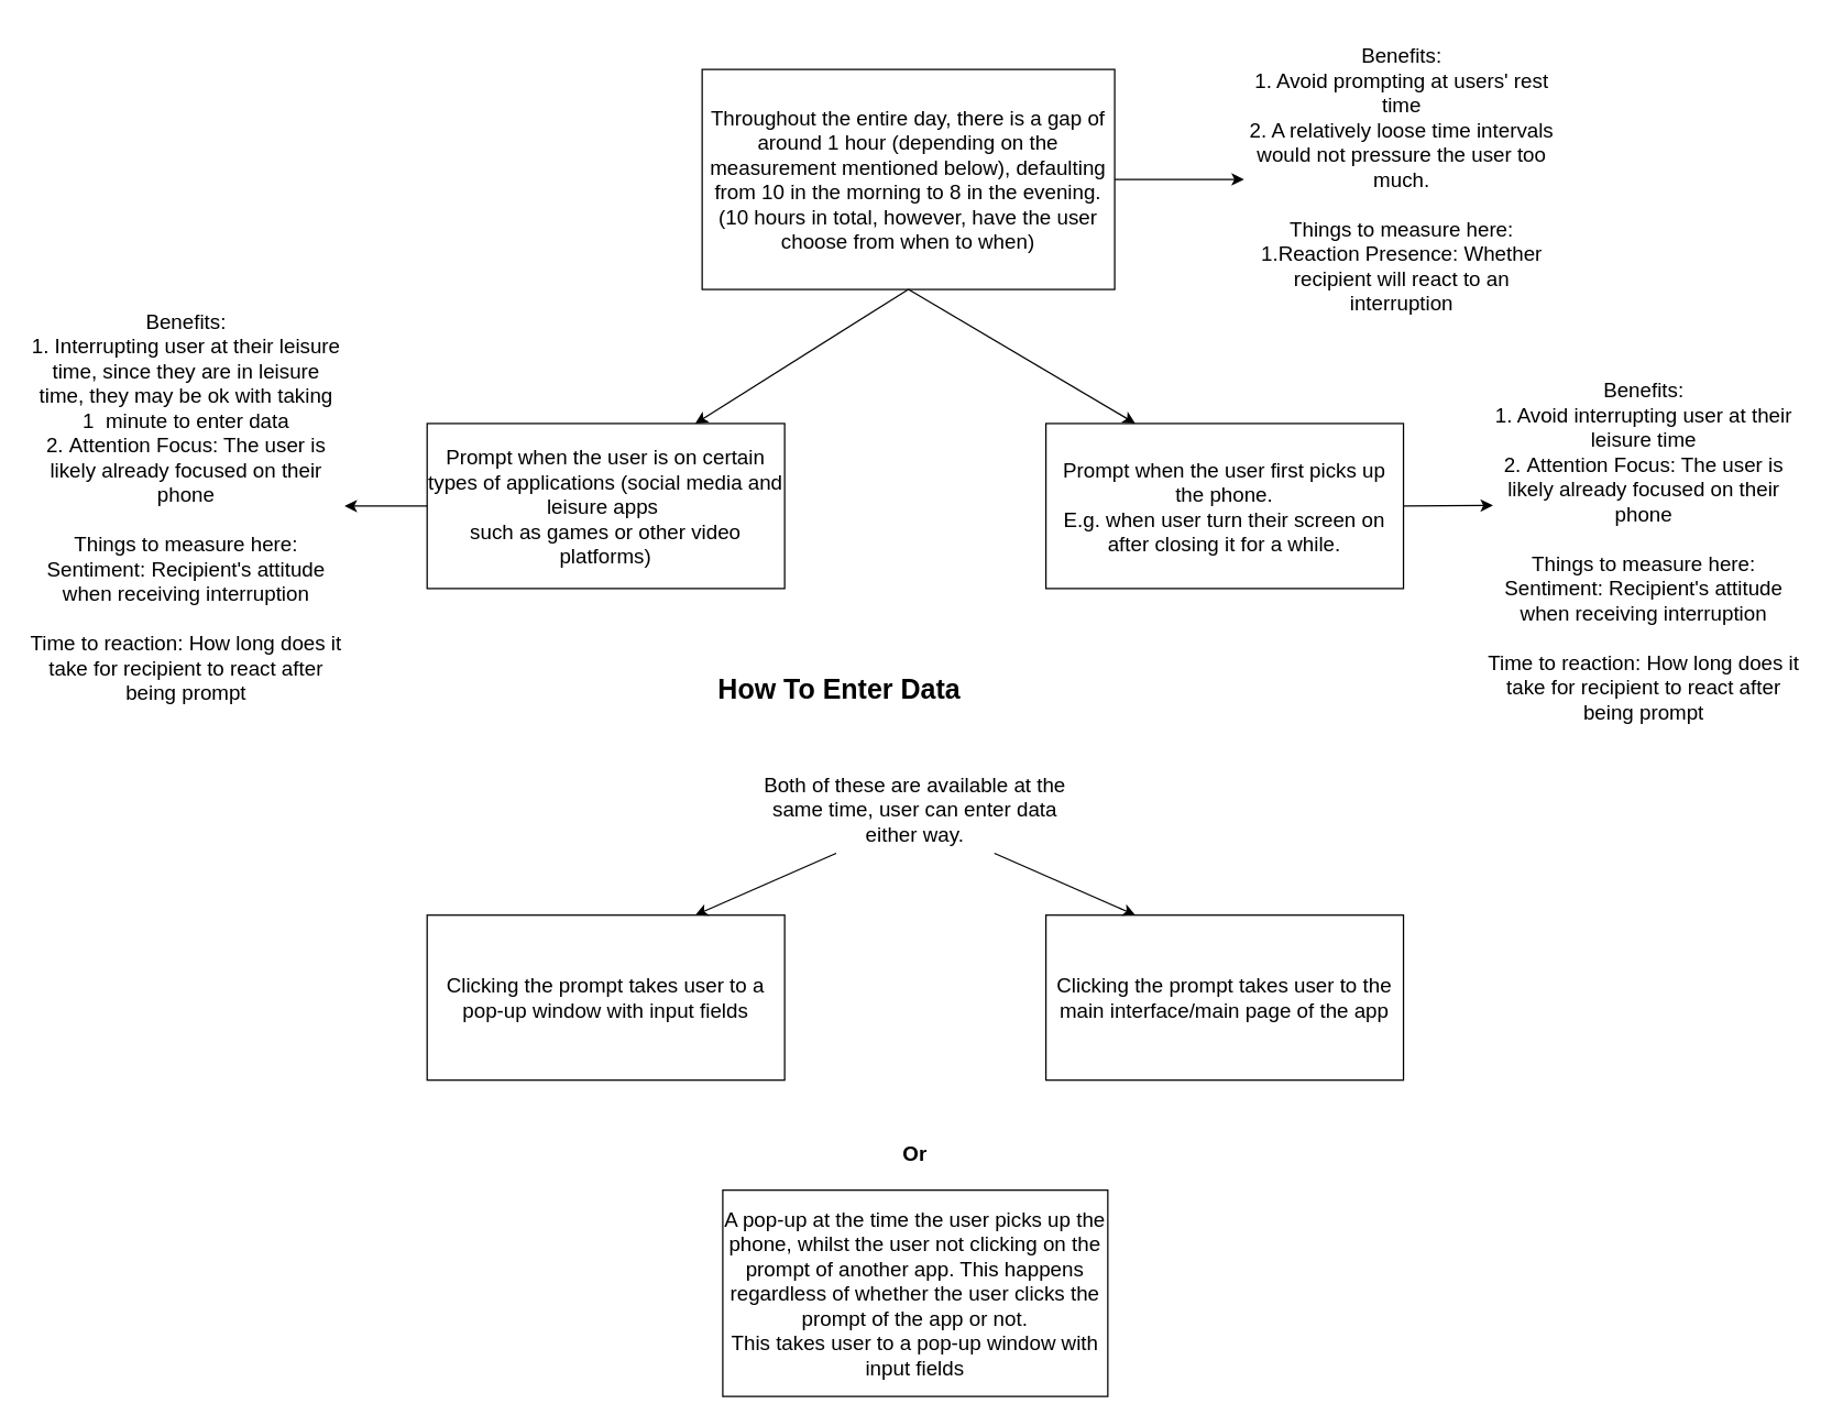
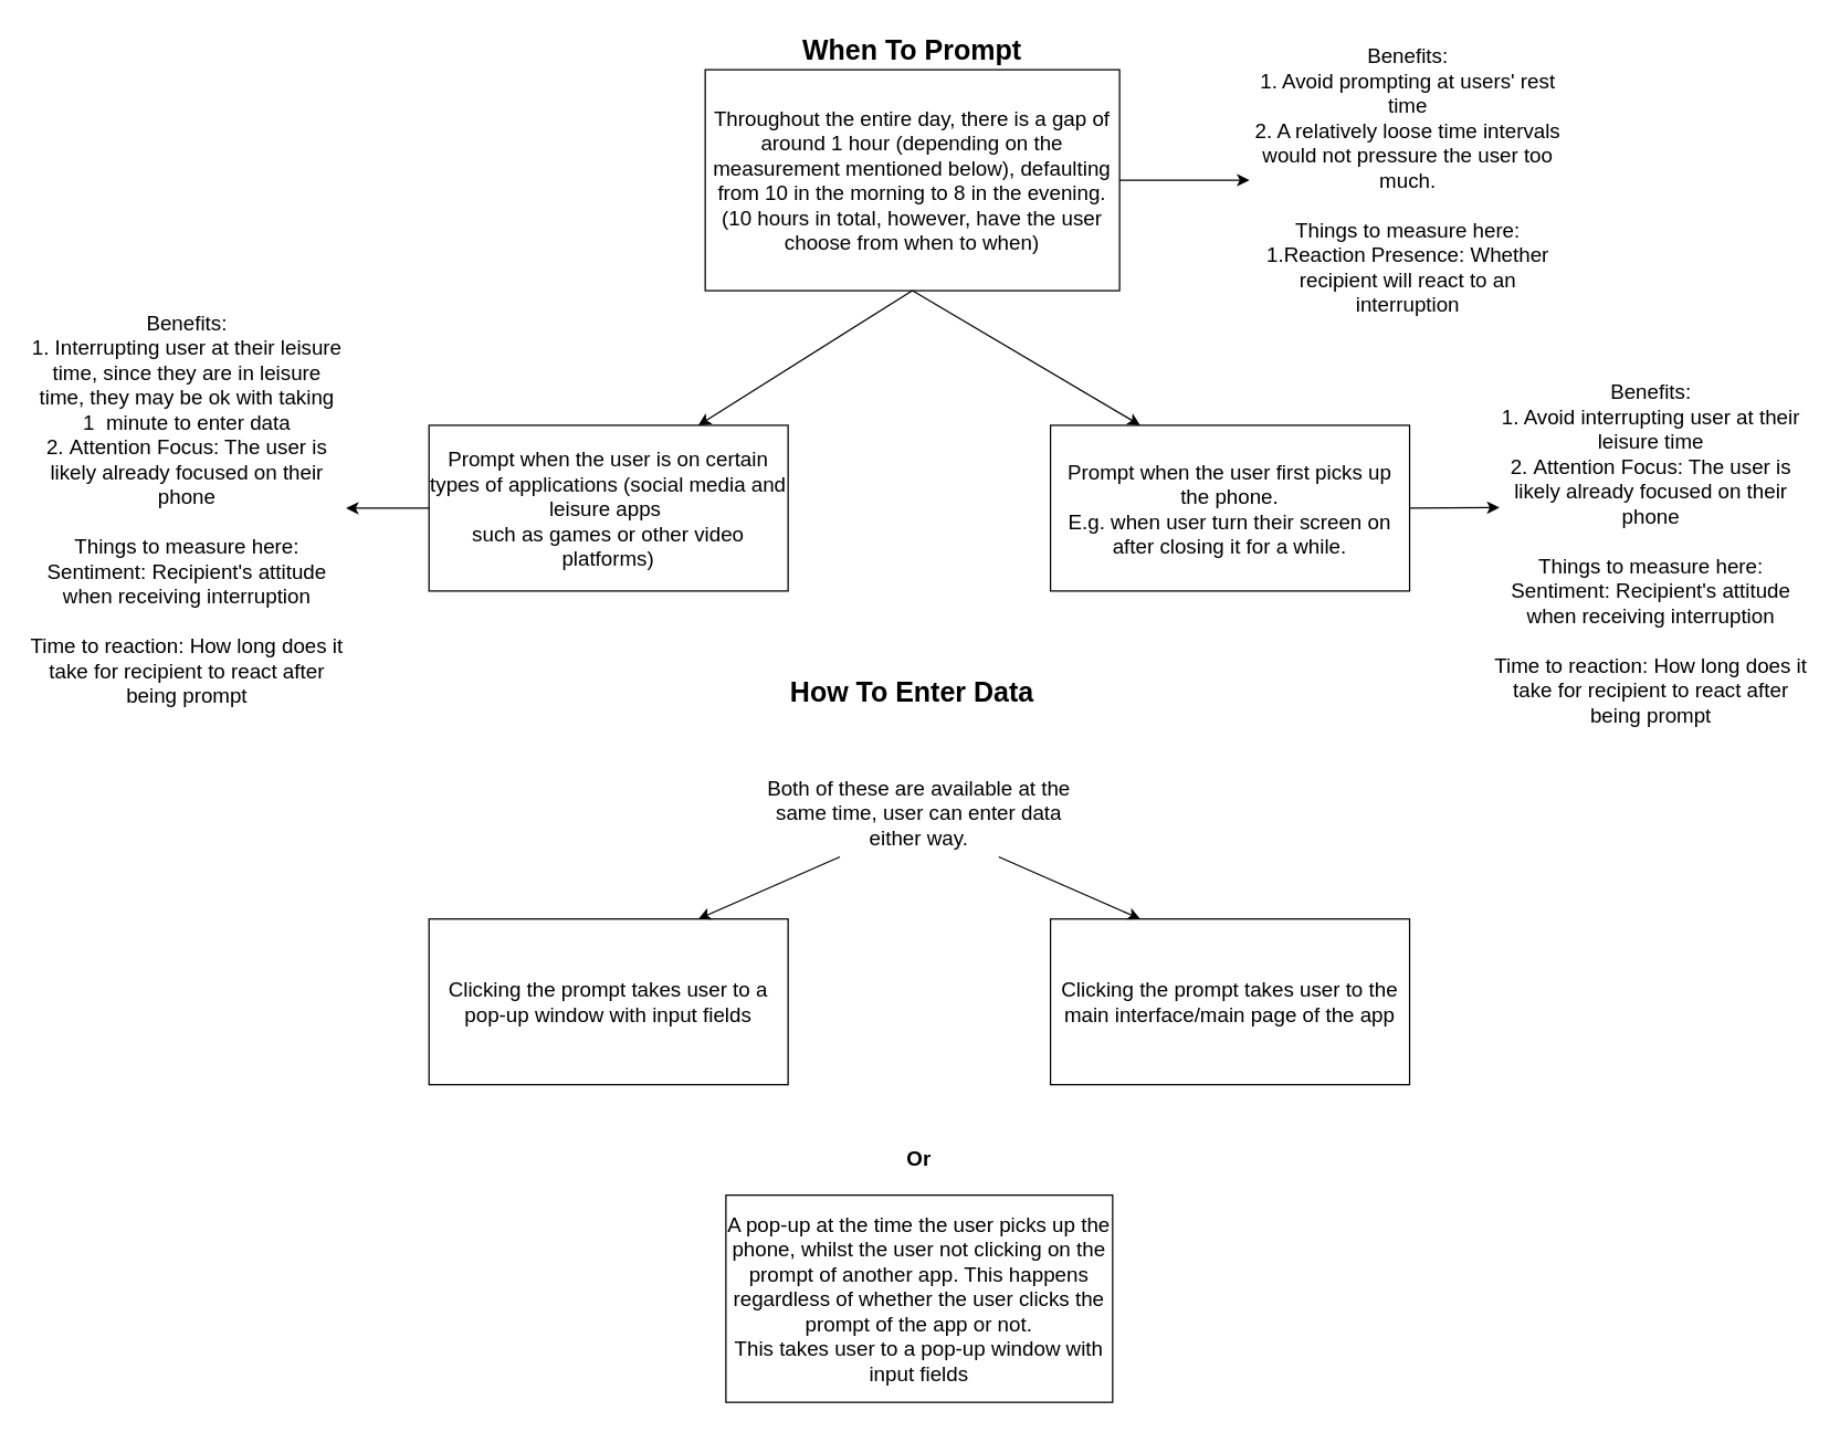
  <mxCell id="0" />
  <mxCell id="1" parent="0" />
  <mxCell id="2" value="&lt;font style=&quot;font-size: 15px;&quot;&gt;Throughout the entire day, there is a gap of around 1 hour (depending on the measurement mentioned below), defaulting from 10 in the morning to 8 in the evening.&lt;/font&gt;&lt;div style=&quot;font-size: 15px;&quot;&gt;&lt;font style=&quot;font-size: 15px;&quot;&gt;(10 hours in total, however, have the user choose from when to when)&lt;/font&gt;&lt;/div&gt;" style="rounded=0;whiteSpace=wrap;html=1;" vertex="1" parent="1"><mxGeometry x="510" y="50" width="300" height="160" as="geometry" /></mxCell>
  <mxCell id="3" value="" style="endArrow=classic;html=1;rounded=0;entryX=0;entryY=0.5;entryDx=0;entryDy=0;" edge="1" parent="1" source="2" target="4"><mxGeometry width="50" height="50" relative="1" as="geometry"><mxPoint x="800" y="105" as="sourcePoint" /><mxPoint x="890" y="115" as="targetPoint" /></mxGeometry></mxCell>
  <mxCell id="4" value="&lt;font style=&quot;font-size: 15px;&quot;&gt;Benefits:&lt;/font&gt;&lt;div style=&quot;font-size: 15px;&quot;&gt;&lt;font style=&quot;font-size: 15px;&quot;&gt;1. Avoid prompting at users' rest time&lt;/font&gt;&lt;/div&gt;&lt;div style=&quot;font-size: 15px;&quot;&gt;&lt;font style=&quot;font-size: 15px;&quot;&gt;2. A relatively loose time intervals would not pressure the user too much.&lt;/font&gt;&lt;/div&gt;&lt;div style=&quot;font-size: 15px;&quot;&gt;&lt;font style=&quot;font-size: 15px;&quot;&gt;&lt;br&gt;&lt;/font&gt;&lt;/div&gt;&lt;div style=&quot;font-size: 15px;&quot;&gt;&lt;font style=&quot;font-size: 15px;&quot;&gt;Things to measure here:&lt;/font&gt;&lt;/div&gt;&lt;div style=&quot;font-size: 15px;&quot;&gt;&lt;font style=&quot;font-size: 15px;&quot;&gt;1.Reaction Presence: Whether recipient will react to an interruption&lt;/font&gt;&lt;/div&gt;" style="text;html=1;align=center;verticalAlign=middle;whiteSpace=wrap;rounded=0;" vertex="1" parent="1"><mxGeometry x="904" y="65" width="230" height="130" as="geometry" /></mxCell>
  <mxCell id="5" value="&lt;font style=&quot;font-size: 15px;&quot;&gt;Prompt when the user first picks up the phone.&lt;/font&gt;&lt;div style=&quot;font-size: 15px;&quot;&gt;&lt;font style=&quot;font-size: 15px;&quot;&gt;E.g. when user turn their screen on after closing it for a while.&lt;/font&gt;&lt;/div&gt;" style="rounded=0;whiteSpace=wrap;html=1;" vertex="1" parent="1"><mxGeometry x="760" y="307.5" width="260" height="120" as="geometry" /></mxCell>
  <mxCell id="6" value="" style="endArrow=classic;html=1;rounded=0;entryX=0.25;entryY=0;entryDx=0;entryDy=0;exitX=0.5;exitY=1;exitDx=0;exitDy=0;" edge="1" parent="1" source="2" target="5"><mxGeometry width="50" height="50" relative="1" as="geometry"><mxPoint x="800" y="125" as="sourcePoint" /><mxPoint x="914" y="125" as="targetPoint" /></mxGeometry></mxCell>
  <mxCell id="7" value="&lt;font style=&quot;font-size: 15px;&quot;&gt;Benefits:&lt;/font&gt;&lt;div style=&quot;font-size: 15px;&quot;&gt;&lt;font style=&quot;font-size: 15px;&quot;&gt;1. Avoid interrupting user at their leisure time&lt;/font&gt;&lt;/div&gt;&lt;div style=&quot;font-size: 15px;&quot;&gt;&lt;font style=&quot;font-size: 15px;&quot;&gt;2.&amp;nbsp;&lt;span style=&quot;background-color: initial;&quot;&gt;Attention Focus&lt;/span&gt;&lt;span style=&quot;background-color: initial;&quot;&gt;: The user is likely already focused on their phone&lt;/span&gt;&lt;/font&gt;&lt;/div&gt;&lt;div style=&quot;font-size: 15px;&quot;&gt;&lt;span style=&quot;background-color: initial;&quot;&gt;&lt;font style=&quot;font-size: 15px;&quot;&gt;&lt;br&gt;&lt;/font&gt;&lt;/span&gt;&lt;/div&gt;&lt;div style=&quot;font-size: 15px;&quot;&gt;&lt;span style=&quot;background-color: initial;&quot;&gt;&lt;font style=&quot;font-size: 15px;&quot;&gt;Things to measure here:&lt;/font&gt;&lt;/span&gt;&lt;/div&gt;&lt;div style=&quot;font-size: 15px;&quot;&gt;&lt;span style=&quot;background-color: initial;&quot;&gt;&lt;font style=&quot;font-size: 15px;&quot;&gt;&lt;div&gt;Sentiment: Recipient's attitude when receiving interruption&lt;/div&gt;&lt;div&gt;&lt;br&gt;&lt;/div&gt;&lt;div&gt;Time to reaction:&amp;nbsp;&lt;span style=&quot;background-color: initial;&quot;&gt;How long does it take for recipient to react after being prompt&lt;/span&gt;&lt;/div&gt;&lt;/font&gt;&lt;/span&gt;&lt;/div&gt;" style="text;html=1;align=center;verticalAlign=middle;whiteSpace=wrap;rounded=0;" vertex="1" parent="1"><mxGeometry x="1080" y="315" width="230" height="170" as="geometry" /></mxCell>
  <mxCell id="8" value="" style="endArrow=classic;html=1;rounded=0;entryX=0.022;entryY=0.306;entryDx=0;entryDy=0;exitX=1;exitY=0.5;exitDx=0;exitDy=0;entryPerimeter=0;" edge="1" parent="1" source="5" target="7"><mxGeometry width="50" height="50" relative="1" as="geometry"><mxPoint x="1021" y="319" as="sourcePoint" /><mxPoint x="914" y="125" as="targetPoint" /></mxGeometry></mxCell>
  <mxCell id="9" value="&lt;font style=&quot;font-size: 15px;&quot;&gt;Prompt when the user is on certain types of applications (social media and leisure apps&amp;nbsp;&lt;/font&gt;&lt;div style=&quot;font-size: 15px;&quot;&gt;&lt;font style=&quot;font-size: 15px;&quot;&gt;such as games or other video platforms)&lt;/font&gt;&lt;/div&gt;" style="rounded=0;whiteSpace=wrap;html=1;" vertex="1" parent="1"><mxGeometry x="310" y="307.5" width="260" height="120" as="geometry" /></mxCell>
  <mxCell id="10" value="" style="endArrow=classic;html=1;rounded=0;entryX=0.75;entryY=0;entryDx=0;entryDy=0;exitX=0.5;exitY=1;exitDx=0;exitDy=0;" edge="1" parent="1" source="2" target="9"><mxGeometry width="50" height="50" relative="1" as="geometry"><mxPoint x="670" y="185" as="sourcePoint" /><mxPoint x="835" y="275" as="targetPoint" /></mxGeometry></mxCell>
  <mxCell id="11" value="&lt;font style=&quot;font-size: 15px;&quot;&gt;Benefits:&lt;/font&gt;&lt;div style=&quot;font-size: 15px;&quot;&gt;&lt;font style=&quot;font-size: 15px;&quot;&gt;1. Interrupting user at their leisure time, since they are in leisure time, they may be ok with taking 1&amp;nbsp; minute to enter data&lt;/font&gt;&lt;/div&gt;&lt;div style=&quot;font-size: 15px;&quot;&gt;&lt;font style=&quot;font-size: 15px;&quot;&gt;2.&amp;nbsp;&lt;span style=&quot;background-color: initial;&quot;&gt;Attention Focus&lt;/span&gt;&lt;span style=&quot;background-color: initial;&quot;&gt;: The user is likely already focused on their phone&lt;/span&gt;&lt;/font&gt;&lt;/div&gt;&lt;div style=&quot;font-size: 15px;&quot;&gt;&lt;span style=&quot;background-color: initial;&quot;&gt;&lt;font style=&quot;font-size: 15px;&quot;&gt;&lt;br&gt;&lt;/font&gt;&lt;/span&gt;&lt;/div&gt;&lt;div style=&quot;font-size: 15px;&quot;&gt;&lt;div&gt;&lt;span style=&quot;background-color: initial;&quot;&gt;&lt;font style=&quot;font-size: 15px;&quot;&gt;Things to measure here:&lt;/font&gt;&lt;/span&gt;&lt;/div&gt;&lt;div&gt;&lt;span style=&quot;background-color: initial;&quot;&gt;&lt;font style=&quot;font-size: 15px;&quot;&gt;&lt;div&gt;Sentiment: Recipient's attitude when receiving interruption&lt;/div&gt;&lt;div&gt;&lt;br&gt;&lt;/div&gt;&lt;div&gt;Time to reaction:&amp;nbsp;&lt;span style=&quot;background-color: initial;&quot;&gt;How long does it take for recipient to react after being prompt&lt;/span&gt;&lt;/div&gt;&lt;/font&gt;&lt;/span&gt;&lt;/div&gt;&lt;/div&gt;" style="text;html=1;align=center;verticalAlign=middle;whiteSpace=wrap;rounded=0;" vertex="1" parent="1"><mxGeometry x="20" y="265" width="230" height="205" as="geometry" /></mxCell>
  <mxCell id="12" value="" style="endArrow=classic;html=1;rounded=0;entryX=1;entryY=0.5;entryDx=0;entryDy=0;exitX=0;exitY=0.5;exitDx=0;exitDy=0;" edge="1" parent="1" source="9" target="11"><mxGeometry width="50" height="50" relative="1" as="geometry"><mxPoint x="670" y="185" as="sourcePoint" /><mxPoint x="545" y="275" as="targetPoint" /></mxGeometry></mxCell>
+ <mxCell id="13" value="&lt;b&gt;&lt;font style=&quot;font-size: 20px;&quot;&gt;When To Prompt&lt;/font&gt;&lt;/b&gt;" style="text;html=1;align=center;verticalAlign=middle;whiteSpace=wrap;rounded=0;" vertex="1" parent="1"><mxGeometry x="575" y="20" width="170" height="30" as="geometry" /></mxCell>
  <mxCell id="14" value="&lt;font style=&quot;font-size: 15px;&quot;&gt;Clicking the prompt takes user to a pop-up window with input fields&lt;/font&gt;" style="rounded=0;whiteSpace=wrap;html=1;" vertex="1" parent="1"><mxGeometry x="310" y="665" width="260" height="120" as="geometry" /></mxCell>
- <mxCell id="15" value="&lt;b&gt;&lt;font style=&quot;font-size: 20px;&quot;&gt;How To Enter Data&lt;/font&gt;&lt;/b&gt;" style="text;html=1;align=center;verticalAlign=middle;whiteSpace=wrap;rounded=0;" vertex="1" parent="1"><mxGeometry x="510" y="485" width="200" height="30" as="geometry" /></mxCell>
+ <mxCell id="15" value="&lt;b&gt;&lt;font style=&quot;font-size: 20px;&quot;&gt;How To Enter Data&lt;/font&gt;&lt;/b&gt;" style="text;html=1;align=center;verticalAlign=middle;whiteSpace=wrap;rounded=0;" vertex="1" parent="1"><mxGeometry x="560" y="485" width="200" height="30" as="geometry" /></mxCell>
  <mxCell id="16" value="&lt;font style=&quot;font-size: 15px;&quot;&gt;Clicking the prompt takes user to the main interface/main page of the app&lt;/font&gt;" style="rounded=0;whiteSpace=wrap;html=1;" vertex="1" parent="1"><mxGeometry x="760" y="665" width="260" height="120" as="geometry" /></mxCell>
  <mxCell id="17" value="&lt;font style=&quot;font-size: 15px;&quot;&gt;Both of these are available at the same time, user can enter data either way.&lt;/font&gt;" style="text;html=1;align=center;verticalAlign=middle;whiteSpace=wrap;rounded=0;" vertex="1" parent="1"><mxGeometry x="550" y="555" width="230" height="65" as="geometry" /></mxCell>
  <mxCell id="18" value="" style="endArrow=classic;html=1;rounded=0;entryX=0.75;entryY=0;entryDx=0;entryDy=0;exitX=0.25;exitY=1;exitDx=0;exitDy=0;" edge="1" parent="1" source="17" target="14"><mxGeometry width="50" height="50" relative="1" as="geometry"><mxPoint x="320" y="335" as="sourcePoint" /><mxPoint x="270" y="335" as="targetPoint" /></mxGeometry></mxCell>
  <mxCell id="19" value="" style="endArrow=classic;html=1;rounded=0;entryX=0.25;entryY=0;entryDx=0;entryDy=0;exitX=0.75;exitY=1;exitDx=0;exitDy=0;" edge="1" parent="1" source="17" target="16"><mxGeometry width="50" height="50" relative="1" as="geometry"><mxPoint x="330" y="345" as="sourcePoint" /><mxPoint x="280" y="345" as="targetPoint" /></mxGeometry></mxCell>
  <mxCell id="20" value="&lt;font style=&quot;font-size: 15px;&quot;&gt;A pop-up at the time the user picks up the phone, whilst the user not clicking on the prompt of another app. This happens regardless of whether the user clicks the prompt of the app or not.&lt;/font&gt;&lt;div&gt;&lt;font style=&quot;font-size: 15px;&quot;&gt;This takes user to a pop-up window with input fields&lt;/font&gt;&lt;/div&gt;" style="rounded=0;whiteSpace=wrap;html=1;" vertex="1" parent="1"><mxGeometry x="525" y="865" width="280" height="150" as="geometry" /></mxCell>
  <mxCell id="21" value="&lt;font style=&quot;font-size: 15px;&quot;&gt;&lt;b&gt;Or&lt;/b&gt;&lt;/font&gt;" style="text;html=1;align=center;verticalAlign=middle;whiteSpace=wrap;rounded=0;" vertex="1" parent="1"><mxGeometry x="550" y="805" width="230" height="65" as="geometry" /></mxCell>
